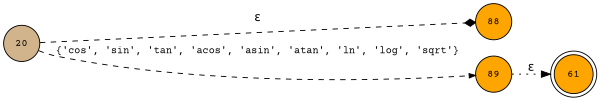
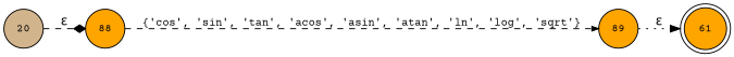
  digraph {
    fontname="Courier Prime"
    rankdir=LR
    node [fillcolor=orange fixedsize=true fontname="Courier Prime" fontsize=11 shape=circle style=filled peripheries=1]
    edge [arrowhead=normal fontname="Courier Prime" style=dashed]
    n1 [label=61 shape=doublecircle width=.6 peripheries=""]
    n2 [fillcolor=tan label=20 width=.55]
    n3 [label=88 width=.55]
    n4 [label=89 width=.55]
    n2 -> n3 [arrowhead=diamond label="&epsilon;"]
-   n2 -> n4 [arrowsize=.7 fontsize=11 label="{'cos', 'sin', 'tan', 'acos', 'asin', 'atan', 'ln', 'log', 'sqrt'}"]
+   n3 -> n4 [arrowsize=.7 fontsize=11 label="{'cos', 'sin', 'tan', 'acos', 'asin', 'atan', 'ln', 'log', 'sqrt'}"]
    n4 -> n1 [label="&epsilon;" style=dotted]
  }
